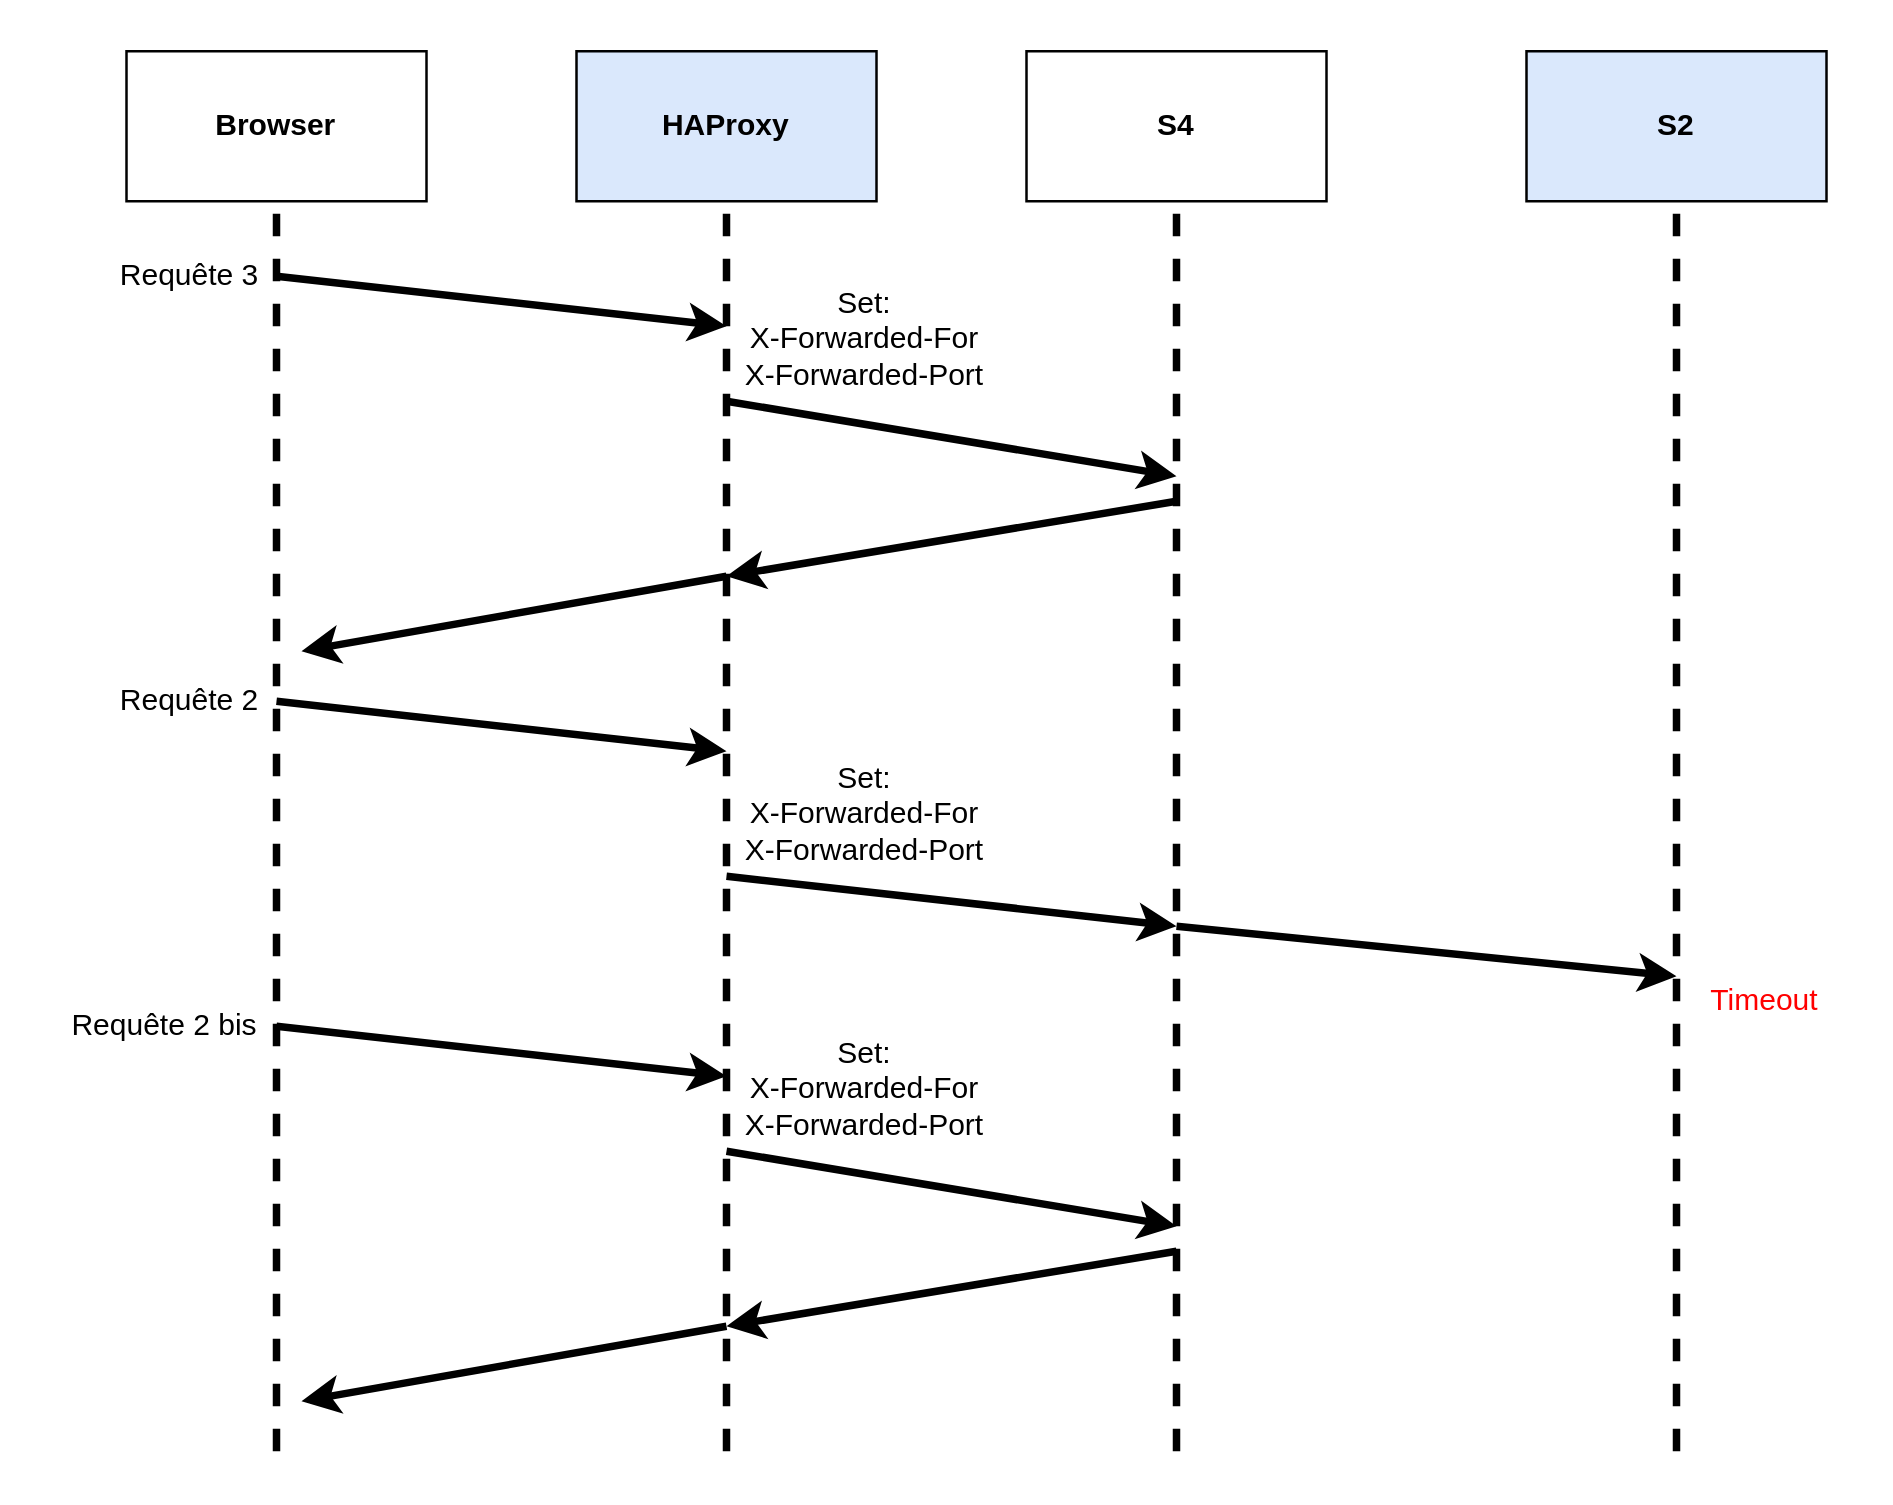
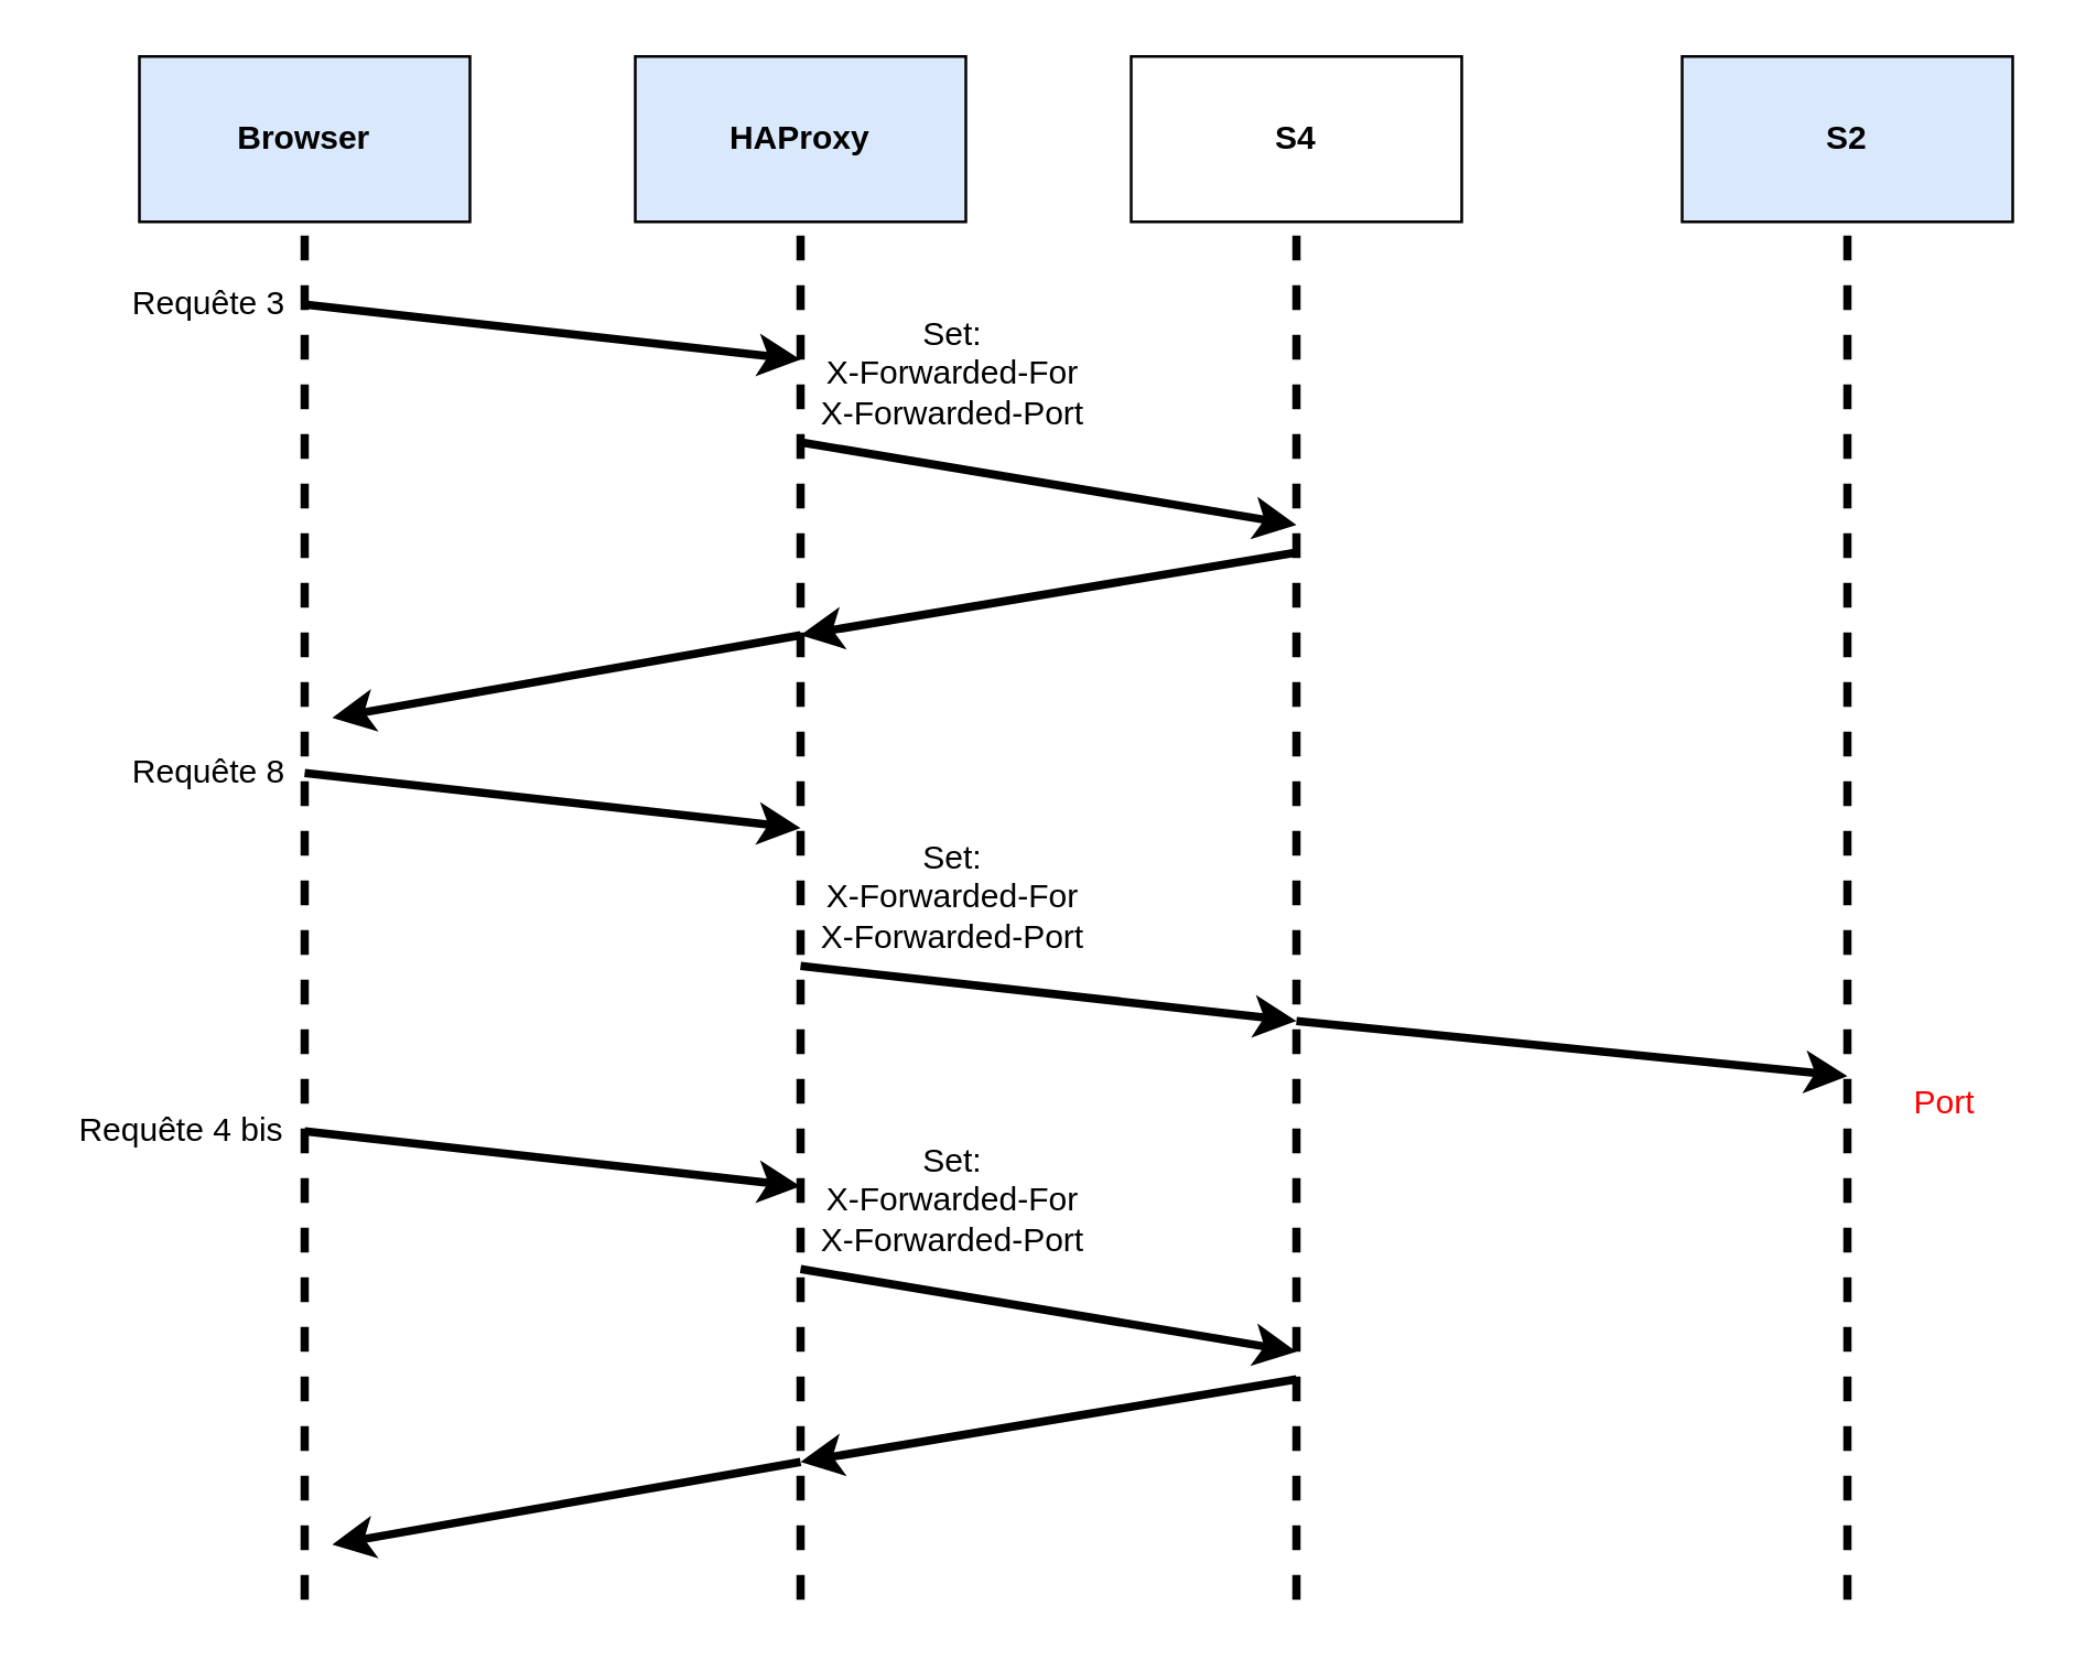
  <mxCell id="0" />
  <mxCell id="1" parent="0" />
  <mxCell id="2" value="" style="endArrow=none;html=1;strokeWidth=3;verticalAlign=middle;align=center;rounded=0;dashed=1;" parent="1" edge="1"><mxGeometry width="50" height="50" relative="1" as="geometry"><mxPoint x="110" y="580" as="sourcePoint" /><mxPoint x="110" y="78" as="targetPoint" /></mxGeometry></mxCell>
  <mxCell id="3" value="" style="endArrow=none;html=1;strokeWidth=3;verticalAlign=middle;align=center;dashed=1;" parent="1" edge="1"><mxGeometry width="50" height="50" relative="1" as="geometry"><mxPoint x="290" y="580" as="sourcePoint" /><mxPoint x="290" y="78" as="targetPoint" /></mxGeometry></mxCell>
  <mxCell id="4" value="" style="endArrow=none;html=1;strokeWidth=3;verticalAlign=middle;align=center;dashed=1;" parent="1" edge="1"><mxGeometry width="50" height="50" relative="1" as="geometry"><mxPoint x="670" y="580" as="sourcePoint" /><mxPoint x="670" y="78" as="targetPoint" /></mxGeometry></mxCell>
  <mxCell id="5" value="" style="endArrow=none;html=1;strokeWidth=3;verticalAlign=middle;align=center;dashed=1;" parent="1" edge="1"><mxGeometry width="50" height="50" relative="1" as="geometry"><mxPoint x="470" y="580" as="sourcePoint" /><mxPoint x="470" y="78" as="targetPoint" /></mxGeometry></mxCell>
- <mxCell id="6" value="Browser" style="rounded=0;whiteSpace=wrap;html=1;fontStyle=1" parent="1" vertex="1"><mxGeometry x="50" y="20" width="120" height="60" as="geometry" /></mxCell>
+ <mxCell id="6" value="Browser" style="rounded=0;whiteSpace=wrap;html=1;fontStyle=1;fillColor=#dae8fc;" parent="1" vertex="1"><mxGeometry x="50" y="20" width="120" height="60" as="geometry" /></mxCell>
  <mxCell id="7" value="HAProxy" style="rounded=0;whiteSpace=wrap;html=1;fontStyle=1;fillColor=#dae8fc;" parent="1" vertex="1"><mxGeometry x="230" y="20" width="120" height="60" as="geometry" /></mxCell>
  <mxCell id="8" value="S4" style="rounded=0;whiteSpace=wrap;html=1;fontStyle=1" parent="1" vertex="1"><mxGeometry x="410" y="20" width="120" height="60" as="geometry" /></mxCell>
  <mxCell id="9" value="S2" style="rounded=0;whiteSpace=wrap;html=1;fontStyle=1;fillColor=#dae8fc;" parent="1" vertex="1"><mxGeometry x="610" y="20" width="120" height="60" as="geometry" /></mxCell>
  <mxCell id="10" value="" style="endArrow=classic;html=1;strokeWidth=3;align=center;" parent="1" edge="1"><mxGeometry width="50" height="50" relative="1" as="geometry"><mxPoint x="110" y="110" as="sourcePoint" /><mxPoint x="290" y="130" as="targetPoint" /></mxGeometry></mxCell>
  <mxCell id="11" value="" style="endArrow=classic;html=1;strokeWidth=3;align=center;" parent="1" edge="1"><mxGeometry width="50" height="50" relative="1" as="geometry"><mxPoint x="290" y="160" as="sourcePoint" /><mxPoint x="470" y="190" as="targetPoint" /></mxGeometry></mxCell>
  <mxCell id="12" value="" style="endArrow=classic;html=1;strokeWidth=3;align=center;" parent="1" edge="1"><mxGeometry width="50" height="50" relative="1" as="geometry"><mxPoint x="470" y="200" as="sourcePoint" /><mxPoint x="290" y="230" as="targetPoint" /></mxGeometry></mxCell>
  <mxCell id="13" value="" style="endArrow=classic;html=1;strokeWidth=3;align=center;" parent="1" edge="1"><mxGeometry width="50" height="50" relative="1" as="geometry"><mxPoint x="290" y="230" as="sourcePoint" /><mxPoint x="120" y="260" as="targetPoint" /></mxGeometry></mxCell>
  <mxCell id="14" value="" style="endArrow=classic;html=1;strokeWidth=3;align=center;" parent="1" edge="1"><mxGeometry width="50" height="50" relative="1" as="geometry"><mxPoint x="110" y="280" as="sourcePoint" /><mxPoint x="290" y="300" as="targetPoint" /></mxGeometry></mxCell>
  <mxCell id="15" value="" style="endArrow=classic;html=1;strokeWidth=3;align=center;" parent="1" edge="1"><mxGeometry width="50" height="50" relative="1" as="geometry"><mxPoint x="290" y="350" as="sourcePoint" /><mxPoint x="470" y="370" as="targetPoint" /></mxGeometry></mxCell>
  <mxCell id="16" value="" style="endArrow=classic;html=1;strokeWidth=3;align=center;" parent="1" edge="1"><mxGeometry width="50" height="50" relative="1" as="geometry"><mxPoint x="470" y="370" as="sourcePoint" /><mxPoint x="670" y="390" as="targetPoint" /></mxGeometry></mxCell>
  <mxCell id="17" value="Requête 3" style="text;html=1;resizable=0;autosize=1;align=center;verticalAlign=middle;points=[];fillColor=none;strokeColor=none;rounded=0;" vertex="1" parent="1"><mxGeometry x="40" y="100" width="70" height="20" as="geometry" /></mxCell>
- <mxCell id="18" value="Requête 2" style="text;html=1;resizable=0;autosize=1;align=center;verticalAlign=middle;points=[];fillColor=none;strokeColor=none;rounded=0;" vertex="1" parent="1"><mxGeometry x="40" y="270" width="70" height="20" as="geometry" /></mxCell>
+ <mxCell id="18" value="Requête 8" style="text;html=1;resizable=0;autosize=1;align=center;verticalAlign=middle;points=[];fillColor=none;strokeColor=none;rounded=0;" vertex="1" parent="1"><mxGeometry x="40" y="270" width="70" height="20" as="geometry" /></mxCell>
  <mxCell id="19" value="&lt;div&gt;Set:&lt;/div&gt;&lt;div&gt;X-Forwarded-For&lt;/div&gt;&lt;div&gt;X-Forwarded-Port&lt;br&gt;&lt;/div&gt;" style="text;html=1;resizable=0;autosize=1;align=center;verticalAlign=middle;points=[];fillColor=none;strokeColor=none;rounded=0;" vertex="1" parent="1"><mxGeometry x="290" y="110" width="110" height="50" as="geometry" /></mxCell>
  <mxCell id="20" value="&lt;div&gt;Set:&lt;/div&gt;&lt;div&gt;X-Forwarded-For&lt;/div&gt;&lt;div&gt;X-Forwarded-Port&lt;br&gt;&lt;/div&gt;" style="text;html=1;resizable=0;autosize=1;align=center;verticalAlign=middle;points=[];fillColor=none;strokeColor=none;rounded=0;" vertex="1" parent="1"><mxGeometry x="290" y="300" width="110" height="50" as="geometry" /></mxCell>
- <mxCell id="21" value="&lt;font color=&quot;#FF0000&quot;&gt;Timeout&lt;/font&gt;" style="text;html=1;resizable=0;autosize=1;align=center;verticalAlign=middle;points=[];fillColor=none;strokeColor=none;rounded=0;" vertex="1" parent="1"><mxGeometry x="675" y="390" width="60" height="20" as="geometry" /></mxCell>
+ <mxCell id="21" value="&lt;font color=&quot;#FF0000&quot;&gt;Port&lt;/font&gt;" style="text;html=1;resizable=0;autosize=1;align=center;verticalAlign=middle;points=[];fillColor=none;strokeColor=none;rounded=0;" vertex="1" parent="1"><mxGeometry x="675" y="390" width="60" height="20" as="geometry" /></mxCell>
  <mxCell id="22" value="" style="endArrow=classic;html=1;strokeWidth=3;align=center;" edge="1" parent="1"><mxGeometry width="50" height="50" relative="1" as="geometry"><mxPoint x="110" y="410" as="sourcePoint" /><mxPoint x="290" y="430" as="targetPoint" /></mxGeometry></mxCell>
  <mxCell id="23" value="" style="endArrow=classic;html=1;strokeWidth=3;align=center;" edge="1" parent="1"><mxGeometry width="50" height="50" relative="1" as="geometry"><mxPoint x="290" y="460" as="sourcePoint" /><mxPoint x="470" y="490" as="targetPoint" /></mxGeometry></mxCell>
  <mxCell id="24" value="" style="endArrow=classic;html=1;strokeWidth=3;align=center;" edge="1" parent="1"><mxGeometry width="50" height="50" relative="1" as="geometry"><mxPoint x="470" y="500" as="sourcePoint" /><mxPoint x="290" y="530" as="targetPoint" /></mxGeometry></mxCell>
  <mxCell id="25" value="" style="endArrow=classic;html=1;strokeWidth=3;align=center;" edge="1" parent="1"><mxGeometry width="50" height="50" relative="1" as="geometry"><mxPoint x="290" y="530" as="sourcePoint" /><mxPoint x="120" y="560" as="targetPoint" /></mxGeometry></mxCell>
  <mxCell id="26" value="&lt;div&gt;Set:&lt;/div&gt;&lt;div&gt;X-Forwarded-For&lt;/div&gt;&lt;div&gt;X-Forwarded-Port&lt;br&gt;&lt;/div&gt;" style="text;html=1;resizable=0;autosize=1;align=center;verticalAlign=middle;points=[];fillColor=none;strokeColor=none;rounded=0;" vertex="1" parent="1"><mxGeometry x="290" y="410" width="110" height="50" as="geometry" /></mxCell>
- <mxCell id="27" value="Requête 2 bis" style="text;html=1;resizable=0;autosize=1;align=center;verticalAlign=middle;points=[];fillColor=none;strokeColor=none;rounded=0;" vertex="1" parent="1"><mxGeometry x="20" y="400" width="90" height="20" as="geometry" /></mxCell>
+ <mxCell id="27" value="Requête 4 bis" style="text;html=1;resizable=0;autosize=1;align=center;verticalAlign=middle;points=[];fillColor=none;strokeColor=none;rounded=0;" vertex="1" parent="1"><mxGeometry x="20" y="400" width="90" height="20" as="geometry" /></mxCell>
